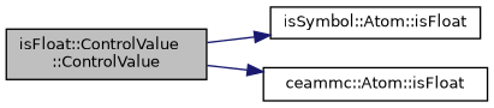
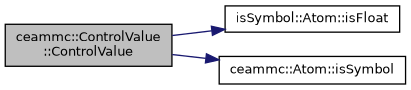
  digraph {
    rankdir=LR
    node [color=black fillcolor=white fontname=Helvetica fontsize=10 shape=record style=filled]
    edge [color=midnightblue fontname=Helvetica fontsize=10 labelfontname=Helvetica labelfontsize=10 style=solid]
-   n1 [fillcolor=grey75 fontcolor=black height=0.2 label="isFloat::ControlValue\l::ControlValue" width=0.4]
+   n1 [fillcolor=grey75 fontcolor=black height=0.2 label="ceammc::ControlValue\l::ControlValue" width=0.4]
    n2 [height=0.2 label="isSymbol::Atom::isFloat" width=0.4]
-   n3 [height=0.2 label="ceammc::Atom::isFloat" width=0.4]
+   n3 [height=0.2 label="ceammc::Atom::isSymbol" width=0.4]
    n1 -> n2
    n1 -> n3
  }
